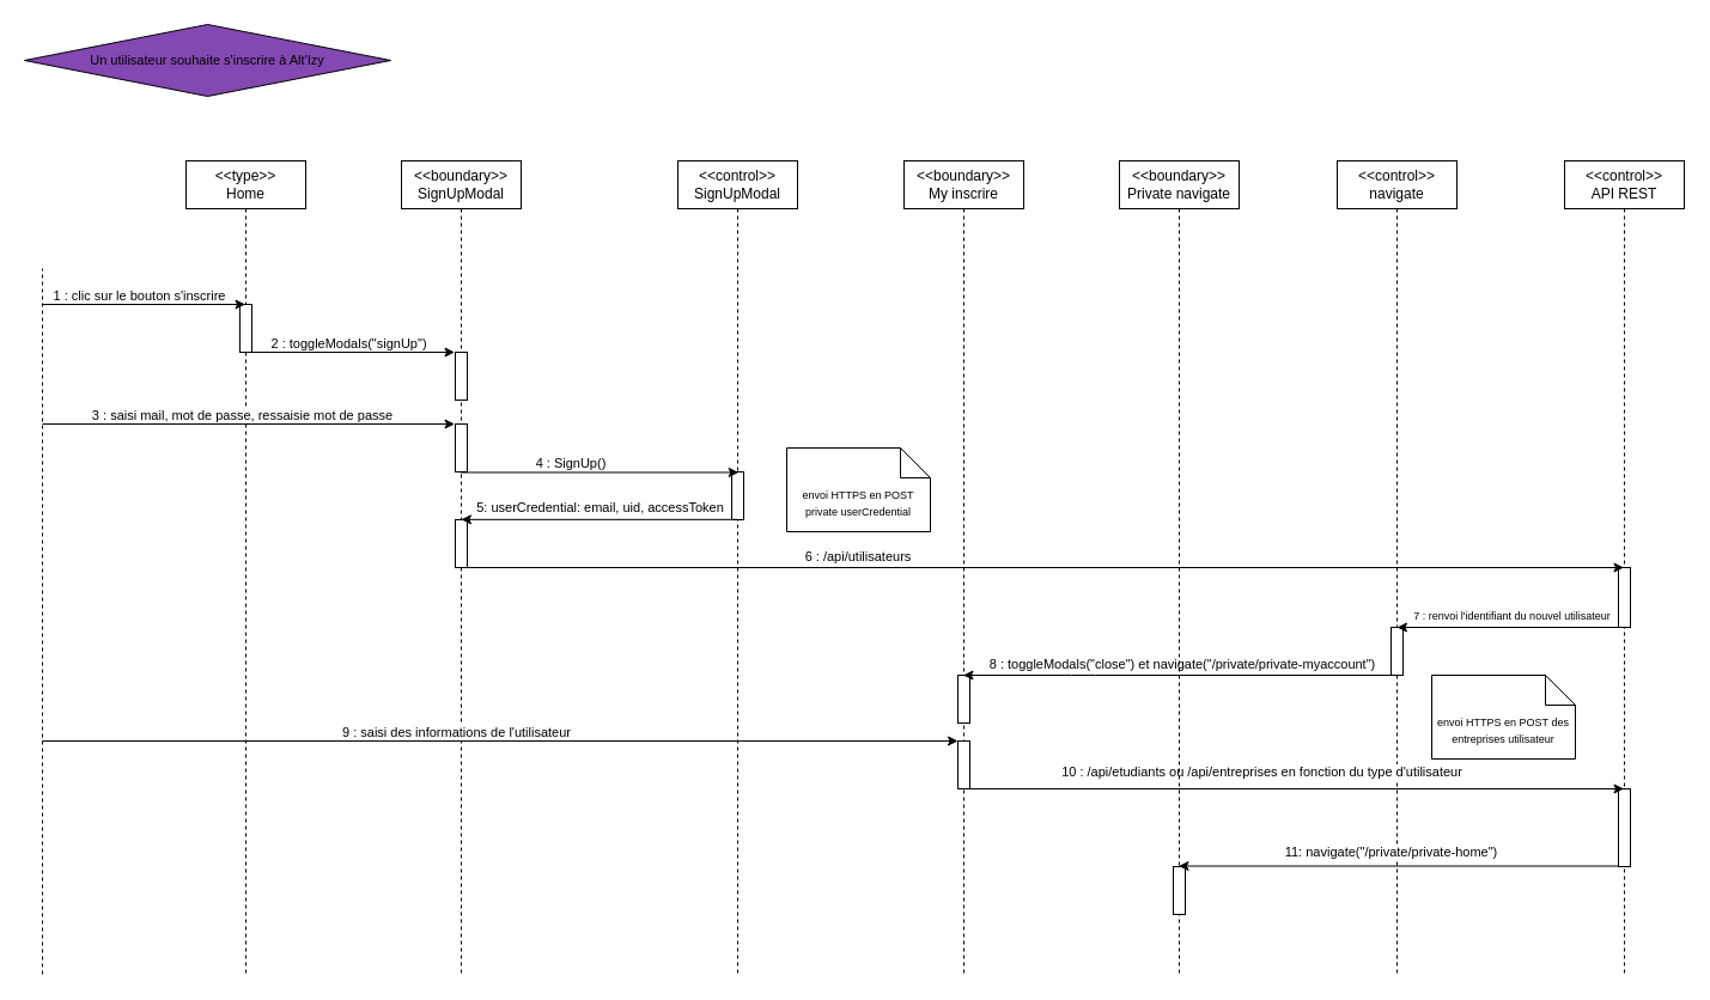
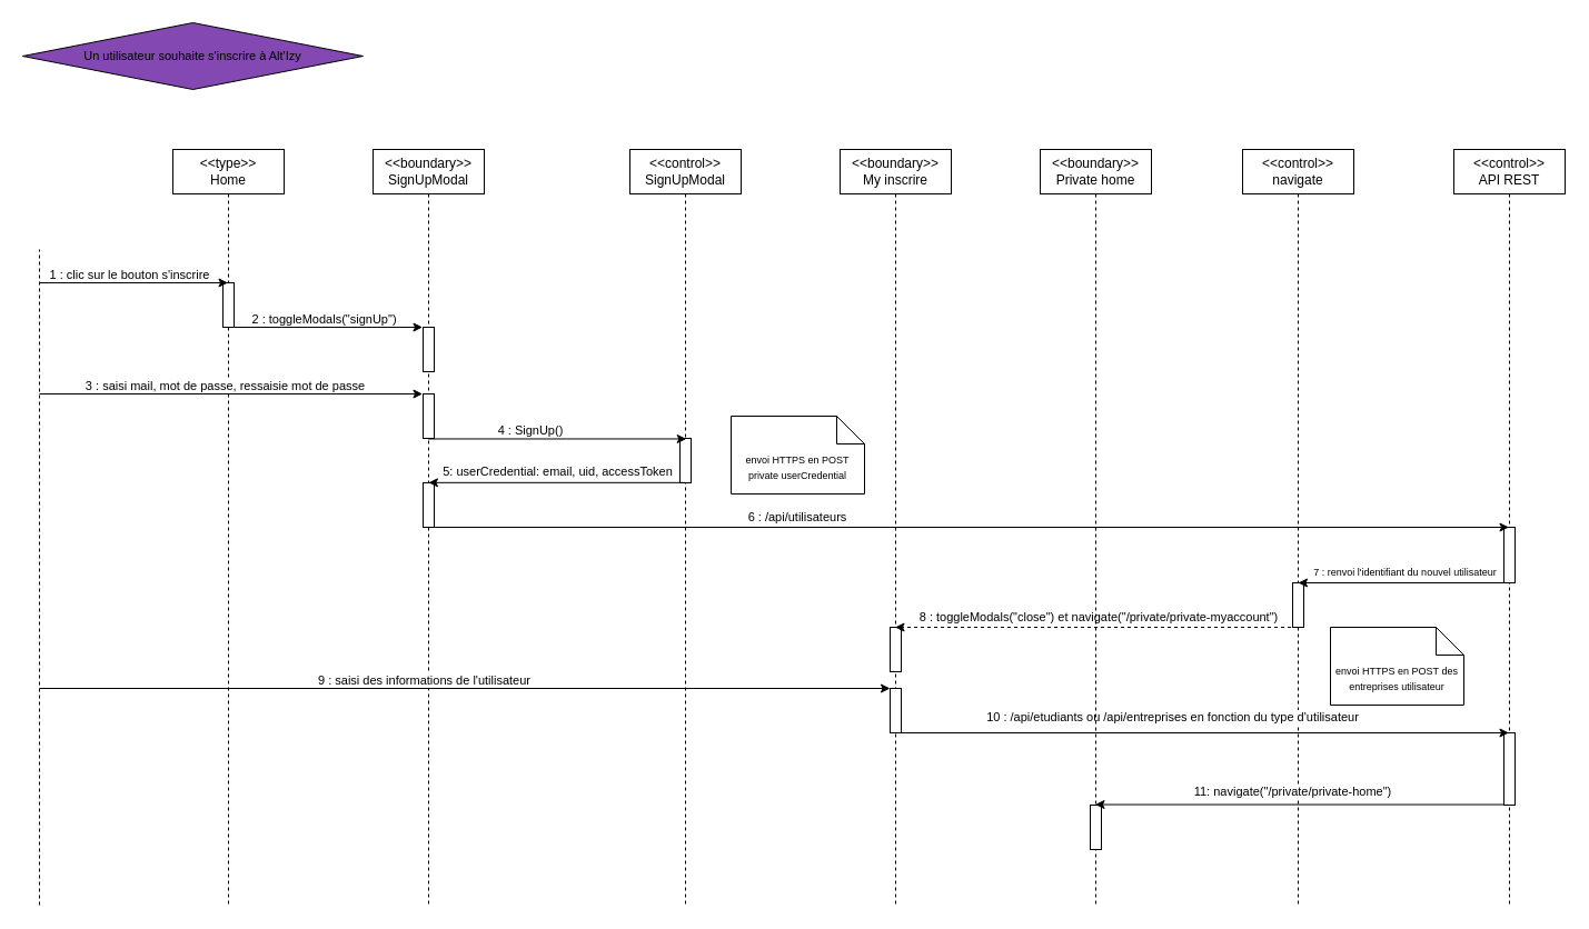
  <mxCell id="0" />
  <mxCell id="1" parent="0" />
  <mxCell id="2" value="&amp;lt;&amp;lt;type&amp;gt;&amp;gt;&lt;br&gt;Home" style="shape=umlLifeline;perimeter=lifelinePerimeter;whiteSpace=wrap;html=1;container=1;collapsible=0;recursiveResize=0;outlineConnect=0;" parent="1" vertex="1"><mxGeometry x="155" y="134" width="100" height="680" as="geometry" /></mxCell>
  <mxCell id="3" value="" style="html=1;points=[];perimeter=orthogonalPerimeter;" parent="2" vertex="1"><mxGeometry x="45" y="120" width="10" height="40" as="geometry" /></mxCell>
  <mxCell id="4" value="" style="endArrow=classic;html=1;" parent="2" edge="1"><mxGeometry width="50" height="50" relative="1" as="geometry"><mxPoint x="-120" y="220" as="sourcePoint" /><mxPoint x="224.5" y="220" as="targetPoint" /></mxGeometry></mxCell>
  <mxCell id="5" value="3 : saisi mail, mot de passe, ressaisie mot de passe" style="edgeLabel;html=1;align=center;verticalAlign=middle;resizable=0;points=[];" parent="4" vertex="1" connectable="0"><mxGeometry x="-0.59" y="-1" relative="1" as="geometry"><mxPoint x="95" y="-9" as="offset" /></mxGeometry></mxCell>
  <mxCell id="6" value="&amp;lt;&amp;lt;control&amp;gt;&amp;gt;&lt;br&gt;SignUpModal" style="shape=umlLifeline;perimeter=lifelinePerimeter;whiteSpace=wrap;html=1;container=1;collapsible=0;recursiveResize=0;outlineConnect=0;" parent="1" vertex="1"><mxGeometry x="566" y="134" width="100" height="680" as="geometry" /></mxCell>
  <mxCell id="7" value="" style="html=1;points=[];perimeter=orthogonalPerimeter;" parent="6" vertex="1"><mxGeometry x="45" y="260" width="10" height="40" as="geometry" /></mxCell>
  <mxCell id="8" value="&amp;lt;&amp;lt;control&amp;gt;&amp;gt;&lt;br&gt;API REST" style="shape=umlLifeline;perimeter=lifelinePerimeter;whiteSpace=wrap;html=1;container=1;collapsible=0;recursiveResize=0;outlineConnect=0;" parent="1" vertex="1"><mxGeometry x="1307" y="134" width="100" height="680" as="geometry" /></mxCell>
  <mxCell id="9" value="" style="html=1;points=[];perimeter=orthogonalPerimeter;" parent="8" vertex="1"><mxGeometry x="45" y="340" width="10" height="50" as="geometry" /></mxCell>
  <mxCell id="10" value="" style="html=1;points=[];perimeter=orthogonalPerimeter;" vertex="1" parent="8"><mxGeometry x="45" y="525" width="10" height="65" as="geometry" /></mxCell>
  <mxCell id="11" value="" style="endArrow=none;dashed=1;html=1;" parent="1" edge="1"><mxGeometry width="50" height="50" relative="1" as="geometry"><mxPoint x="35" y="814" as="sourcePoint" /><mxPoint x="35" y="224" as="targetPoint" /></mxGeometry></mxCell>
  <mxCell id="12" value="" style="endArrow=classic;html=1;" parent="1" target="2" edge="1"><mxGeometry width="50" height="50" relative="1" as="geometry"><mxPoint x="35" y="254" as="sourcePoint" /><mxPoint x="495" y="284" as="targetPoint" /></mxGeometry></mxCell>
  <mxCell id="13" value="1 : clic sur le bouton s'inscrire" style="edgeLabel;html=1;align=center;verticalAlign=middle;resizable=0;points=[];" parent="12" vertex="1" connectable="0"><mxGeometry x="-0.59" y="-1" relative="1" as="geometry"><mxPoint x="45" y="-9" as="offset" /></mxGeometry></mxCell>
  <mxCell id="14" value="&amp;lt;&amp;lt;boundary&amp;gt;&amp;gt;&lt;br&gt;SignUpModal" style="shape=umlLifeline;perimeter=lifelinePerimeter;whiteSpace=wrap;html=1;container=1;collapsible=0;recursiveResize=0;outlineConnect=0;" parent="1" vertex="1"><mxGeometry x="335" y="134" width="100" height="680" as="geometry" /></mxCell>
  <mxCell id="15" value="" style="html=1;points=[];perimeter=orthogonalPerimeter;" parent="14" vertex="1"><mxGeometry x="45" y="160" width="10" height="40" as="geometry" /></mxCell>
  <mxCell id="16" value="" style="html=1;points=[];perimeter=orthogonalPerimeter;" parent="14" vertex="1"><mxGeometry x="45" y="220" width="10" height="40" as="geometry" /></mxCell>
  <mxCell id="17" value="" style="html=1;points=[];perimeter=orthogonalPerimeter;" parent="14" vertex="1"><mxGeometry x="45" y="300" width="10" height="40" as="geometry" /></mxCell>
  <mxCell id="18" value="" style="endArrow=classic;html=1;" parent="1" edge="1"><mxGeometry width="50" height="50" relative="1" as="geometry"><mxPoint x="210" y="294" as="sourcePoint" /><mxPoint x="379.5" y="294" as="targetPoint" /></mxGeometry></mxCell>
  <mxCell id="19" value="&lt;font style=&quot;font-size: 11px&quot;&gt;2 : toggleModals(&quot;signUp&quot;)&lt;/font&gt;" style="edgeLabel;html=1;align=center;verticalAlign=middle;resizable=0;points=[];" parent="18" vertex="1" connectable="0"><mxGeometry x="-0.59" y="-1" relative="1" as="geometry"><mxPoint x="45" y="-9" as="offset" /></mxGeometry></mxCell>
  <mxCell id="20" value="" style="endArrow=classic;html=1;" parent="1" target="8" edge="1"><mxGeometry width="50" height="50" relative="1" as="geometry"><mxPoint x="385" y="474" as="sourcePoint" /><mxPoint x="575.5" y="474" as="targetPoint" /></mxGeometry></mxCell>
  <mxCell id="21" value="6 : /api/utilisateurs&amp;nbsp;&lt;span style=&quot;color: rgba(0 , 0 , 0 , 0) ; font-family: monospace ; font-size: 0px&quot;&gt;%3CmxGraphModel%3E%3Croot%3E%3CmxCell%20id%3D%220%22%2F%3E%3CmxCell%20id%3D%221%22%20parent%3D%220%22%2F%3E%3CmxCell%20id%3D%222%22%20value%3D%22%22%20style%3D%22endArrow%3Dclassic%3Bhtml%3D1%3B%22%20edge%3D%221%22%20parent%3D%221%22%3E%3CmxGeometry%20width%3D%2250%22%20height%3D%2250%22%20relative%3D%221%22%20as%3D%22geometry%22%3E%3CmxPoint%20x%3D%22315%22%20y%3D%22240%22%20as%3D%22sourcePoint%22%2F%3E%3CmxPoint%20x%3D%22484.5%22%20y%3D%22240%22%20as%3D%22targetPoint%22%2F%3E%3C%2FmxGeometry%3E%3C%2FmxCell%3E%3CmxCell%20id%3D%223%22%20value%3D%22%26lt%3Bfont%20style%3D%26quot%3Bfont-size%3A%2011px%26quot%3B%26gt%3B2%20%3A%26amp%3Bnbsp%3B%26lt%3Bspan%20style%3D%26quot%3Bbackground-color%3A%20rgb(30%20%2C%2030%20%2C%2030)%20%3B%20color%3A%20rgb(212%20%2C%20212%20%2C%20212)%20%3B%20font-family%3A%20%26amp%3B%2334%3Bconsolas%26amp%3B%2334%3B%20%2C%20%26amp%3B%2334%3Bcourier%20new%26amp%3B%2334%3B%20%2C%20monospace%26quot%3B%26gt%3BtoggleModals(%26lt%3B%2Fspan%26gt%3B%26lt%3Bspan%20style%3D%26quot%3Bfont-family%3A%20%26amp%3B%2334%3Bconsolas%26amp%3B%2334%3B%20%2C%20%26amp%3B%2334%3Bcourier%20new%26amp%3B%2334%3B%20%2C%20monospace%20%3B%20color%3A%20rgb(206%20%2C%20145%20%2C%20120)%26quot%3B%26gt%3B%26quot%3BsignUp%26quot%3B%26lt%3B%2Fspan%26gt%3B%26lt%3Bspan%20style%3D%26quot%3Bbackground-color%3A%20rgb(30%20%2C%2030%20%2C%2030)%20%3B%20color%3A%20rgb(212%20%2C%20212%20%2C%20212)%20%3B%20font-family%3A%20%26amp%3B%2334%3Bconsolas%26amp%3B%2334%3B%20%2C%20%26amp%3B%2334%3Bcourier%20new%26amp%3B%2334%3B%20%2C%20monospace%26quot%3B%26gt%3B)%26lt%3B%2Fspan%26gt%3B%26lt%3B%2Ffont%26gt%3B%22%20style%3D%22edgeLabel%3Bhtml%3D1%3Balign%3Dcenter%3BverticalAlign%3Dmiddle%3Bresizable%3D0%3Bpoints%3D%5B%5D%3B%22%20vertex%3D%221%22%20connectable%3D%220%22%20parent%3D%222%22%3E%3CmxGeometry%20x%3D%22-0.59%22%20y%3D%22-1%22%20relative%3D%221%22%20as%3D%22geometry%22%3E%3CmxPoint%20x%3D%2245%22%20y%3D%22-9%22%20as%3D%22offset%22%2F%3E%3C%2FmxGeometry%3E%3C%2FmxCell%3E%3C%2Froot%3E%3C%2FmxGraphModel%3E&lt;/span&gt;" style="edgeLabel;html=1;align=center;verticalAlign=middle;resizable=0;points=[];" parent="20" vertex="1" connectable="0"><mxGeometry x="-0.59" y="-1" relative="1" as="geometry"><mxPoint x="133" y="-11" as="offset" /></mxGeometry></mxCell>
  <mxCell id="22" value="" style="endArrow=classic;html=1;" parent="1" source="6" edge="1"><mxGeometry width="50" height="50" relative="1" as="geometry"><mxPoint x="569.89" y="433.84" as="sourcePoint" /><mxPoint x="384.929" y="433.84" as="targetPoint" /></mxGeometry></mxCell>
  <mxCell id="23" value="5: userCredential: email, uid, accessToken" style="edgeLabel;html=1;align=center;verticalAlign=middle;resizable=0;points=[];" parent="22" connectable="0" vertex="1"><mxGeometry x="0.178" y="-1" relative="1" as="geometry"><mxPoint x="21" y="-9" as="offset" /></mxGeometry></mxCell>
  <mxCell id="24" value="" style="endArrow=classic;html=1;entryX=0.572;entryY=0.012;entryDx=0;entryDy=0;entryPerimeter=0;" parent="1" source="14" target="7" edge="1"><mxGeometry width="50" height="50" relative="1" as="geometry"><mxPoint x="405" y="394" as="sourcePoint" /><mxPoint x="575" y="394" as="targetPoint" /></mxGeometry></mxCell>
  <mxCell id="25" value="4 : SignUp()&amp;nbsp;&lt;span style=&quot;color: rgba(0 , 0 , 0 , 0) ; font-family: monospace ; font-size: 0px&quot;&gt;%3CmxGraphModel%3E%3Croot%3E%3CmxCell%20id%3D%220%22%2F%3E%3CmxCell%20id%3D%221%22%20parent%3D%220%22%2F%3E%3CmxCell%20id%3D%222%22%20value%3D%22%22%20style%3D%22endArrow%3Dclassic%3Bhtml%3D1%3B%22%20edge%3D%221%22%20parent%3D%221%22%3E%3CmxGeometry%20width%3D%2250%22%20height%3D%2250%22%20relative%3D%221%22%20as%3D%22geometry%22%3E%3CmxPoint%20x%3D%22315%22%20y%3D%22240%22%20as%3D%22sourcePoint%22%2F%3E%3CmxPoint%20x%3D%22484.5%22%20y%3D%22240%22%20as%3D%22targetPoint%22%2F%3E%3C%2FmxGeometry%3E%3C%2FmxCell%3E%3CmxCell%20id%3D%223%22%20value%3D%22%26lt%3Bfont%20style%3D%26quot%3Bfont-size%3A%2011px%26quot%3B%26gt%3B2%20%3A%26amp%3Bnbsp%3B%26lt%3Bspan%20style%3D%26quot%3Bbackground-color%3A%20rgb(30%20%2C%2030%20%2C%2030)%20%3B%20color%3A%20rgb(212%20%2C%20212%20%2C%20212)%20%3B%20font-family%3A%20%26amp%3B%2334%3Bconsolas%26amp%3B%2334%3B%20%2C%20%26amp%3B%2334%3Bcourier%20new%26amp%3B%2334%3B%20%2C%20monospace%26quot%3B%26gt%3BtoggleModals(%26lt%3B%2Fspan%26gt%3B%26lt%3Bspan%20style%3D%26quot%3Bfont-family%3A%20%26amp%3B%2334%3Bconsolas%26amp%3B%2334%3B%20%2C%20%26amp%3B%2334%3Bcourier%20new%26amp%3B%2334%3B%20%2C%20monospace%20%3B%20color%3A%20rgb(206%20%2C%20145%20%2C%20120)%26quot%3B%26gt%3B%26quot%3BsignUp%26quot%3B%26lt%3B%2Fspan%26gt%3B%26lt%3Bspan%20style%3D%26quot%3Bbackground-color%3A%20rgb(30%20%2C%2030%20%2C%2030)%20%3B%20color%3A%20rgb(212%20%2C%20212%20%2C%20212)%20%3B%20font-family%3A%20%26amp%3B%2334%3Bconsolas%26amp%3B%2334%3B%20%2C%20%26amp%3B%2334%3Bcourier%20new%26amp%3B%2334%3B%20%2C%20monospace%26quot%3B%26gt%3B)%26lt%3B%2Fspan%26gt%3B%26lt%3B%2Ffont%26gt%3B%22%20style%3D%22edgeLabel%3Bhtml%3D1%3Balign%3Dcenter%3BverticalAlign%3Dmiddle%3Bresizable%3D0%3Bpoints%3D%5B%5D%3B%22%20vertex%3D%221%22%20connectable%3D%220%22%20parent%3D%222%22%3E%3CmxGeometry%20x%3D%22-0.59%22%20y%3D%22-1%22%20relative%3D%221%22%20as%3D%22geometry%22%3E%3CmxPoint%20x%3D%2245%22%20y%3D%22-9%22%20as%3D%22offset%22%2F%3E%3C%2FmxGeometry%3E%3C%2FmxCell%3E%3C%2Froot%3E%3C%2FmxGraphModel%3E&lt;/span&gt;" style="edgeLabel;html=1;align=center;verticalAlign=middle;resizable=0;points=[];" parent="24" vertex="1" connectable="0"><mxGeometry x="-0.59" y="-1" relative="1" as="geometry"><mxPoint x="45" y="-9" as="offset" /></mxGeometry></mxCell>
  <mxCell id="26" value="&amp;lt;&amp;lt;control&amp;gt;&amp;gt;&lt;br&gt;navigate" style="shape=umlLifeline;perimeter=lifelinePerimeter;whiteSpace=wrap;html=1;container=1;collapsible=0;recursiveResize=0;outlineConnect=0;" parent="1" vertex="1"><mxGeometry x="1117" y="134" width="100" height="680" as="geometry" /></mxCell>
  <mxCell id="27" value="" style="html=1;points=[];perimeter=orthogonalPerimeter;" parent="26" vertex="1"><mxGeometry x="45" y="390" width="10" height="40" as="geometry" /></mxCell>
  <mxCell id="28" value="" style="endArrow=classic;html=1;fontSize=9;" parent="26" source="8" edge="1"><mxGeometry width="50" height="50" relative="1" as="geometry"><mxPoint x="200" y="390" as="sourcePoint" /><mxPoint x="50" y="390" as="targetPoint" /></mxGeometry></mxCell>
  <mxCell id="29" value="7 : renvoi l'identifiant du nouvel utilisateur" style="edgeLabel;html=1;align=center;verticalAlign=middle;resizable=0;points=[];fontSize=9;" parent="28" vertex="1" connectable="0"><mxGeometry x="0.237" relative="1" as="geometry"><mxPoint x="23" y="-10" as="offset" /></mxGeometry></mxCell>
  <mxCell id="30" value="&lt;font style=&quot;font-size: 9px&quot;&gt;envoi HTTPS en POST private userCredential&lt;/font&gt;" style="shape=note2;boundedLbl=1;whiteSpace=wrap;html=1;size=25;verticalAlign=top;align=center;" parent="1" vertex="1"><mxGeometry x="657" y="374" width="120" height="70" as="geometry" /></mxCell>
  <mxCell id="31" value="&amp;lt;&amp;lt;boundary&amp;gt;&amp;gt;&lt;br&gt;My inscrire" style="shape=umlLifeline;perimeter=lifelinePerimeter;whiteSpace=wrap;html=1;container=1;collapsible=0;recursiveResize=0;outlineConnect=0;" vertex="1" parent="1"><mxGeometry x="755" y="134" width="100" height="680" as="geometry" /></mxCell>
  <mxCell id="32" value="" style="html=1;points=[];perimeter=orthogonalPerimeter;" vertex="1" parent="31"><mxGeometry x="45" y="430" width="10" height="40" as="geometry" /></mxCell>
  <mxCell id="33" value="" style="html=1;points=[];perimeter=orthogonalPerimeter;" vertex="1" parent="31"><mxGeometry x="45" y="485" width="10" height="40" as="geometry" /></mxCell>
  <mxCell id="34" value="" style="endArrow=classic;html=1;" edge="1" parent="31"><mxGeometry width="50" height="50" relative="1" as="geometry"><mxPoint x="-720" y="485" as="sourcePoint" /><mxPoint x="45" y="485" as="targetPoint" /></mxGeometry></mxCell>
  <mxCell id="35" value="9 : saisi des informations de l'utilisateur" style="edgeLabel;html=1;align=center;verticalAlign=middle;resizable=0;points=[];" vertex="1" connectable="0" parent="34"><mxGeometry x="-0.59" y="-1" relative="1" as="geometry"><mxPoint x="188" y="-9" as="offset" /></mxGeometry></mxCell>
  <mxCell id="36" value="" style="endArrow=classic;html=1;fontSize=7;" edge="1" parent="31" target="8"><mxGeometry width="50" height="50" relative="1" as="geometry"><mxPoint x="55" y="525" as="sourcePoint" /><mxPoint x="115" y="525" as="targetPoint" /></mxGeometry></mxCell>
  <mxCell id="37" value="&lt;font style=&quot;font-size: 11px&quot;&gt;10 : /api/etudiants ou /api/entreprises en fonction du type d'utilisateur&lt;/font&gt;" style="edgeLabel;html=1;align=center;verticalAlign=middle;resizable=0;points=[];fontSize=7;" vertex="1" connectable="0" parent="36"><mxGeometry x="-0.249" y="1" relative="1" as="geometry"><mxPoint x="38" y="-14" as="offset" /></mxGeometry></mxCell>
- <mxCell id="38" value="" style="endArrow=classic;html=1;" edge="1" parent="1" source="26" target="31"><mxGeometry width="50" height="50" relative="1" as="geometry"><mxPoint x="915" y="564" as="sourcePoint" /><mxPoint x="835" y="564" as="targetPoint" /><Array as="points"><mxPoint x="905" y="564" /></Array></mxGeometry></mxCell>
+ <mxCell id="38" value="" style="endArrow=classic;html=1;dashed=1;" edge="1" parent="1" source="26" target="31"><mxGeometry width="50" height="50" relative="1" as="geometry"><mxPoint x="915" y="564" as="sourcePoint" /><mxPoint x="835" y="564" as="targetPoint" /><Array as="points"><mxPoint x="905" y="564" /></Array></mxGeometry></mxCell>
  <mxCell id="39" value="&lt;font style=&quot;font-size: 11px&quot;&gt;8 : toggleModals(&quot;close&quot;) et navigate(&quot;/private/private-myaccount&quot;)&amp;nbsp;&lt;/font&gt;" style="edgeLabel;html=1;align=center;verticalAlign=middle;resizable=0;points=[];" vertex="1" connectable="0" parent="38"><mxGeometry x="0.243" y="-2" relative="1" as="geometry"><mxPoint x="47" y="-8" as="offset" /></mxGeometry></mxCell>
  <mxCell id="40" value="&lt;font style=&quot;font-size: 9px&quot;&gt;envoi HTTPS en POST des entreprises utilisateur&lt;/font&gt;" style="shape=note2;boundedLbl=1;whiteSpace=wrap;html=1;size=25;verticalAlign=top;align=center;" vertex="1" parent="1"><mxGeometry x="1196" y="564" width="120" height="70" as="geometry" /></mxCell>
- <mxCell id="41" value="&amp;lt;&amp;lt;boundary&amp;gt;&amp;gt;&lt;br&gt;Private navigate" style="shape=umlLifeline;perimeter=lifelinePerimeter;whiteSpace=wrap;html=1;container=1;collapsible=0;recursiveResize=0;outlineConnect=0;" vertex="1" parent="1"><mxGeometry x="935" y="134" width="100" height="680" as="geometry" /></mxCell>
+ <mxCell id="41" value="&amp;lt;&amp;lt;boundary&amp;gt;&amp;gt;&lt;br&gt;Private home" style="shape=umlLifeline;perimeter=lifelinePerimeter;whiteSpace=wrap;html=1;container=1;collapsible=0;recursiveResize=0;outlineConnect=0;" vertex="1" parent="1"><mxGeometry x="935" y="134" width="100" height="680" as="geometry" /></mxCell>
  <mxCell id="42" value="" style="html=1;points=[];perimeter=orthogonalPerimeter;" vertex="1" parent="41"><mxGeometry x="45" y="590" width="10" height="40" as="geometry" /></mxCell>
  <mxCell id="43" value="" style="endArrow=classic;html=1;fontSize=11;exitX=0.017;exitY=0.993;exitDx=0;exitDy=0;exitPerimeter=0;" edge="1" parent="1" source="10" target="41"><mxGeometry width="50" height="50" relative="1" as="geometry"><mxPoint x="1190" y="729" as="sourcePoint" /><mxPoint x="990" y="709" as="targetPoint" /></mxGeometry></mxCell>
  <mxCell id="44" value="11: navigate(&quot;/private/private-home&quot;)" style="edgeLabel;html=1;align=center;verticalAlign=middle;resizable=0;points=[];fontSize=11;" vertex="1" connectable="0" parent="43"><mxGeometry x="0.331" y="-1" relative="1" as="geometry"><mxPoint x="54" y="-11" as="offset" /></mxGeometry></mxCell>
  <mxCell id="45" value="Un utilisateur souhaite s'inscrire à Alt'Izy" style="rhombus;whiteSpace=wrap;html=1;fontSize=11;fillColor=#8448B3;" vertex="1" parent="1"><mxGeometry x="20" y="20" width="306" height="60" as="geometry" /></mxCell>
